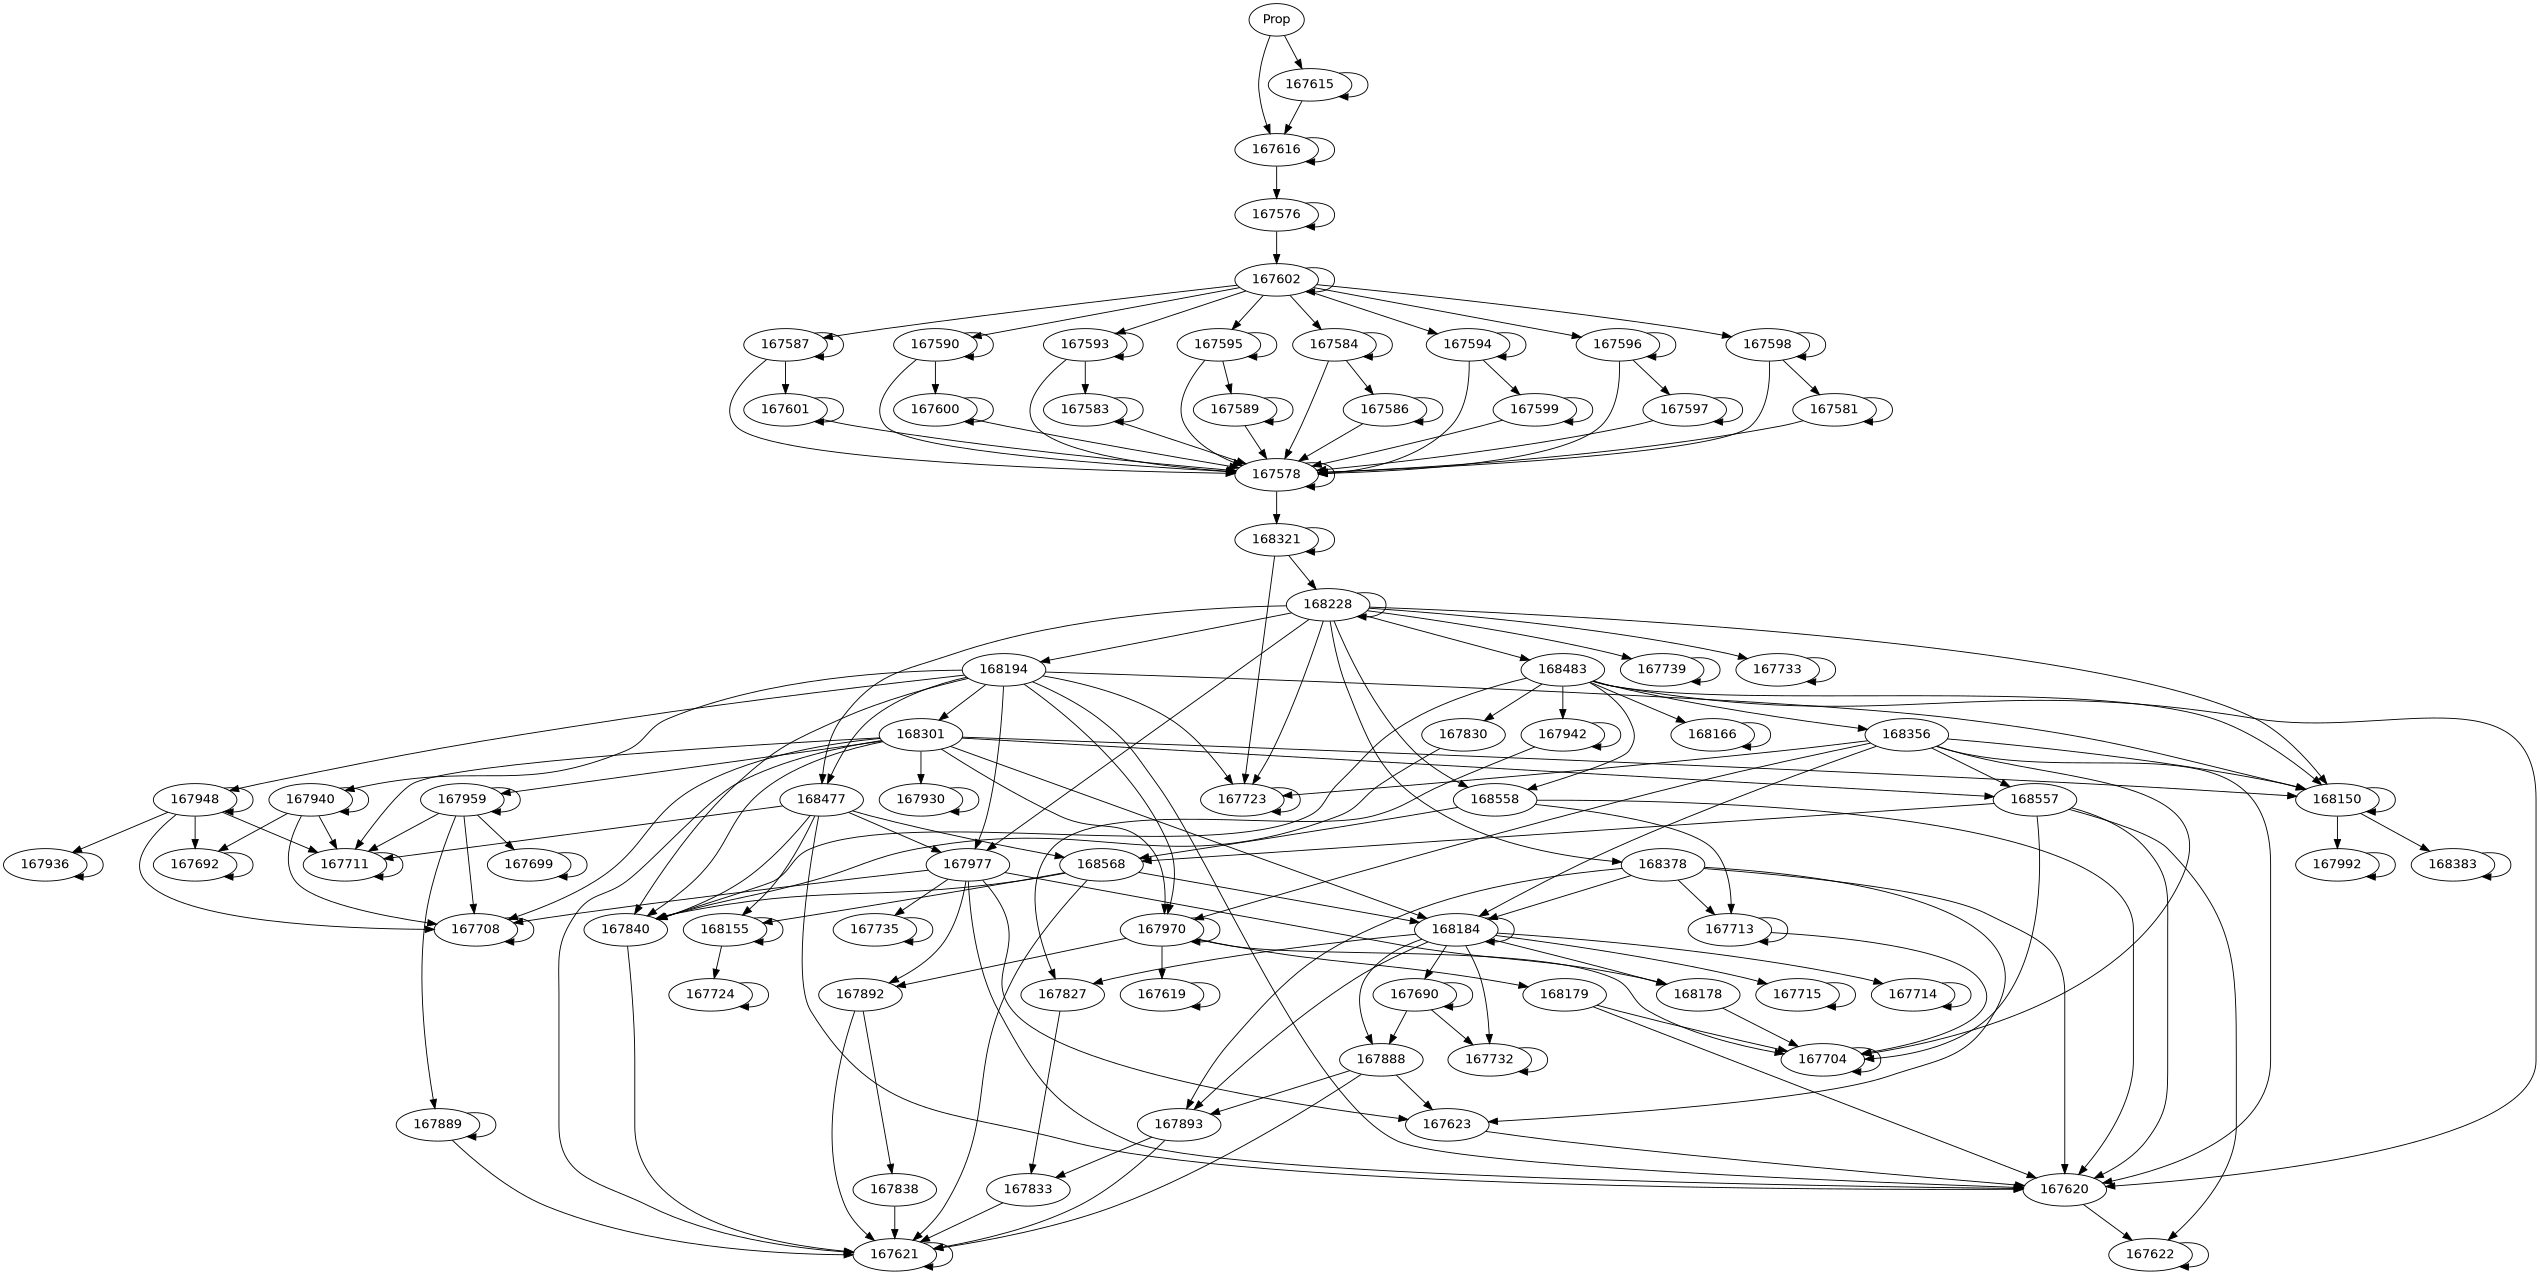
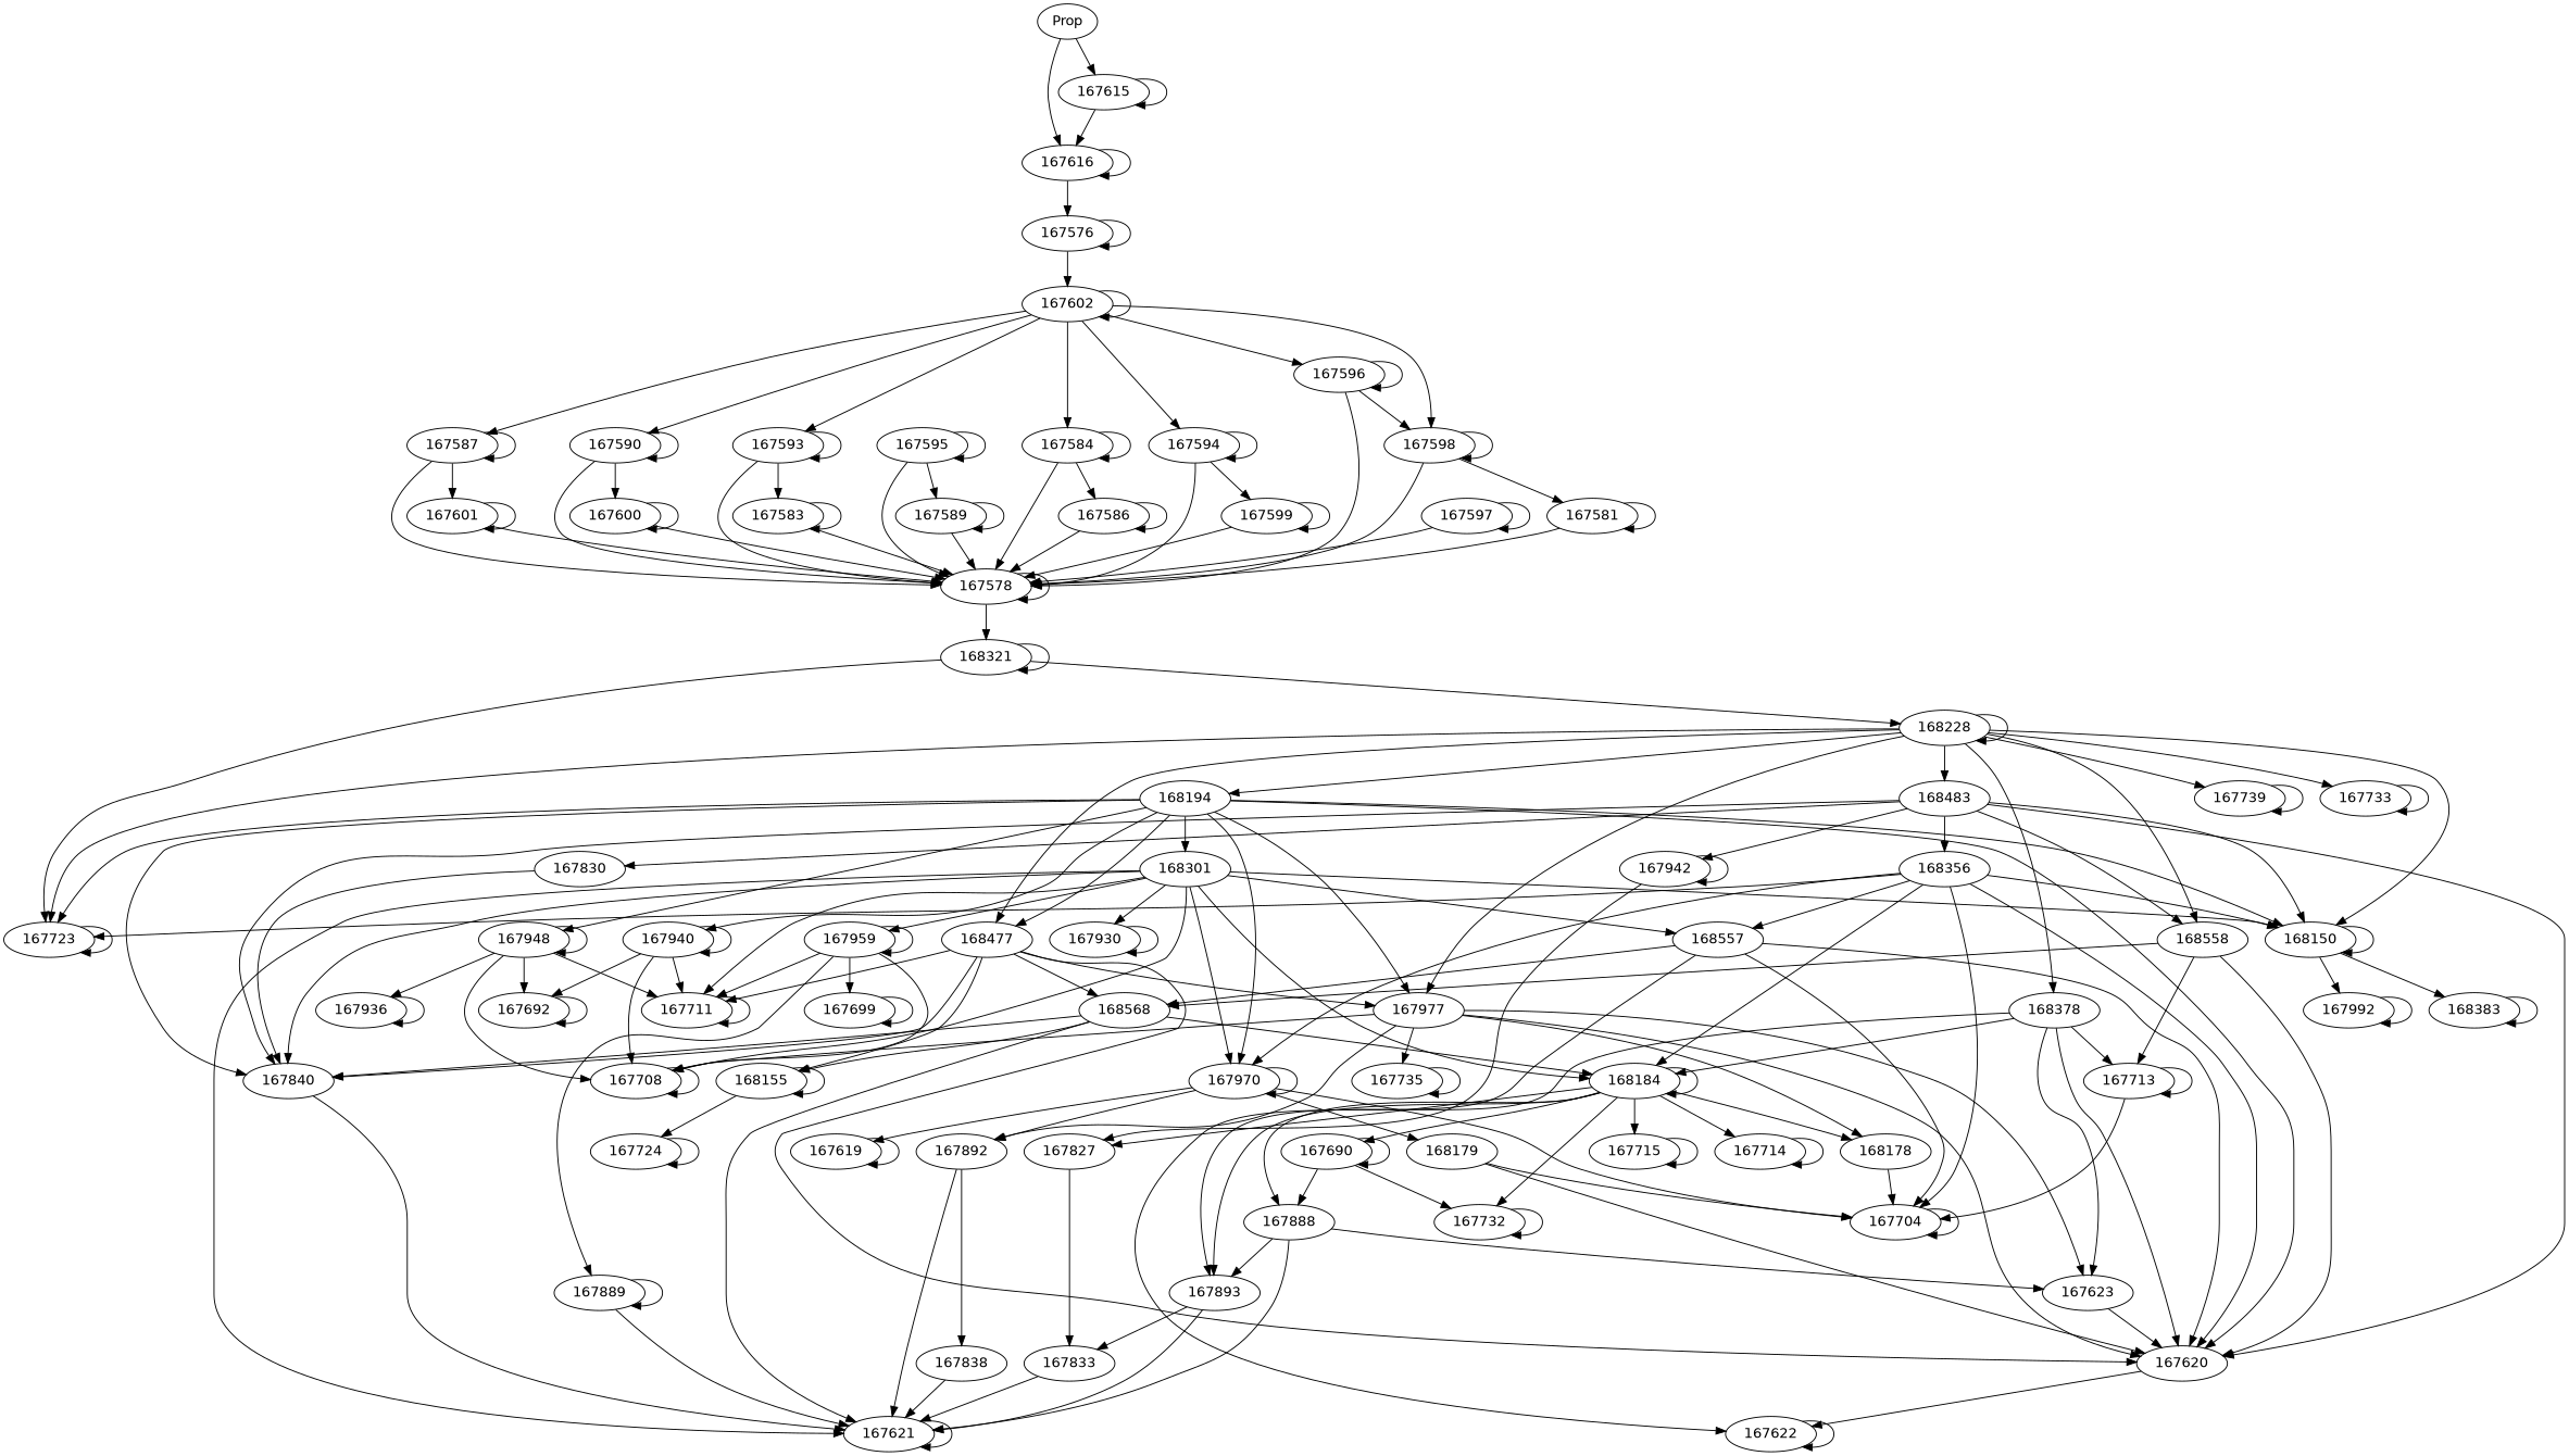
  digraph {
    fontname="DejaVu Sans"
    node [fontname="DejaVu Sans"]
    edge [fontname="DejaVu Sans"]
    Prop
    167615
    167616
    167576
    167602
    167587
    167590
    167593
    167595
    167584
    167594
    167596
    167598
    167601
    167578
    167600
    167583
    167589
    167586
    167599
    167597
    167581
    168321
    167723
    168228
    168477
    168150
    167977
    168483
    167739
    168194
    167733
    168378
    168558
    167711
    167620
    168155
    167840
    168568
    168383
    167992
    168178
    167708
    167735
    167892
    167623
    167830
    167942
-   168166
    168356
    167940
    168301
    167948
    167970
    167893
    167713
    168184
    167622
    167724
    167621
    167704
    167838
    167827
    168557
    167692
    167959
    167889
    167699
    167930
    167936
    168179
    167619
    n73 [label=167833]
    167732
    167690
    167888
    167715
    167714
    Prop -> 167615
    Prop -> 167616
    167615 -> 167615
    167615 -> 167616
    167616 -> 167616
    167616 -> 167576
    167576 -> 167576
    167576 -> 167602
    167602 -> 167602
    167602 -> 167587
    167602 -> 167590
    167602 -> 167593
-   167602 -> 167595
    167602 -> 167584
    167602 -> 167594
    167602 -> 167596
    167602 -> 167598
    167587 -> 167587
    167587 -> 167601
    167587 -> 167578
    167590 -> 167590
    167590 -> 167578
    167590 -> 167600
    167593 -> 167593
    167593 -> 167578
    167593 -> 167583
    167595 -> 167595
    167595 -> 167578
    167595 -> 167589
    167584 -> 167584
    167584 -> 167578
    167584 -> 167586
    167594 -> 167594
    167594 -> 167578
    167594 -> 167599
    167596 -> 167596
    167596 -> 167578
-   167596 -> 167597
+   167596 -> 167598
    167598 -> 167598
    167598 -> 167578
    167598 -> 167581
    167601 -> 167601
    167601 -> 167578
    167578 -> 167578
    167578 -> 168321
    167600 -> 167578
    167600 -> 167600
    167583 -> 167578
    167583 -> 167583
    167589 -> 167578
    167589 -> 167589
    167586 -> 167578
    167586 -> 167586
    167599 -> 167578
    167599 -> 167599
    167597 -> 167578
    167597 -> 167597
    167581 -> 167578
    167581 -> 167581
    168321 -> 168321
    168321 -> 167723
    168321 -> 168228
    167723 -> 167723
    168228 -> 167723
    168228 -> 168228
    168228 -> 168477
    168228 -> 168150
    168228 -> 167977
    168228 -> 168483
    168228 -> 167739
    168228 -> 168194
    168228 -> 167733
    168228 -> 168378
    168228 -> 168558
    168477 -> 167977
    168477 -> 167711
    168477 -> 167620
    168477 -> 168155
    168477 -> 167840
    168477 -> 168568
    168150 -> 168150
    168150 -> 168383
    168150 -> 167992
    167977 -> 167620
    167977 -> 168178
    167977 -> 167708
    167977 -> 167735
    167977 -> 167892
    167977 -> 167623
    168483 -> 168150
    168483 -> 168558
    168483 -> 167620
    168483 -> 167840
    168483 -> 167830
    168483 -> 167942
-   168483 -> 168166
    168483 -> 168356
    167739 -> 167739
    168194 -> 167723
    168194 -> 168477
    168194 -> 168150
    168194 -> 167977
    168194 -> 167620
    168194 -> 167840
    168194 -> 167940
    168194 -> 168301
    168194 -> 167948
    168194 -> 167970
    167733 -> 167733
    168378 -> 167620
    168378 -> 167623
    168378 -> 167893
    168378 -> 167713
    168378 -> 168184
    168558 -> 167620
    168558 -> 168568
    168558 -> 167713
    167711 -> 167711
    167620 -> 167622
    168155 -> 168155
    168155 -> 167724
    167840 -> 167621
    168568 -> 168155
    168568 -> 167840
    168568 -> 168184
    168568 -> 167621
    168383 -> 168383
    167992 -> 167992
    168178 -> 167704
    167708 -> 167708
    167735 -> 167735
    167892 -> 167621
    167892 -> 167838
    167623 -> 167620
    167830 -> 167840
    167942 -> 167942
    167942 -> 167827
-   168166 -> 168166
    168356 -> 167723
    168356 -> 168150
    168356 -> 167620
    168356 -> 167970
    168356 -> 168184
    168356 -> 167704
    168356 -> 168557
    167940 -> 167711
    167940 -> 167708
    167940 -> 167940
    167940 -> 167692
    168301 -> 168150
    168301 -> 167711
    168301 -> 167840
    168301 -> 167708
    168301 -> 167970
    168301 -> 168184
    168301 -> 167621
    168301 -> 168557
    168301 -> 167959
    168301 -> 167930
    167948 -> 167711
    167948 -> 167708
    167948 -> 167948
    167948 -> 167692
    167948 -> 167936
    167970 -> 167892
    167970 -> 167970
    167970 -> 167704
    167970 -> 168179
    167970 -> 167619
    167893 -> 167621
    167893 -> n73
    167713 -> 167713
    167713 -> 167704
    168184 -> 168178
    168184 -> 167893
    168184 -> 168184
    168184 -> 167827
    168184 -> 167732
    168184 -> 167690
    168184 -> 167888
    168184 -> 167715
    168184 -> 167714
    167622 -> 167622
    167724 -> 167724
    167621 -> 167621
    167704 -> 167704
    167838 -> 167621
    167827 -> n73
    168557 -> 167620
    168557 -> 168568
    168557 -> 167622
    168557 -> 167704
    167692 -> 167692
    167959 -> 167711
    167959 -> 167708
    167959 -> 167959
    167959 -> 167889
    167959 -> 167699
    167889 -> 167621
    167889 -> 167889
    167699 -> 167699
    167930 -> 167930
    167936 -> 167936
    168179 -> 167620
    168179 -> 167704
    167619 -> 167619
    n73 -> 167621
    167732 -> 167732
    167690 -> 167732
    167690 -> 167690
    167690 -> 167888
    167888 -> 167623
    167888 -> 167893
    167888 -> 167621
    167715 -> 167715
    167714 -> 167714
  }
